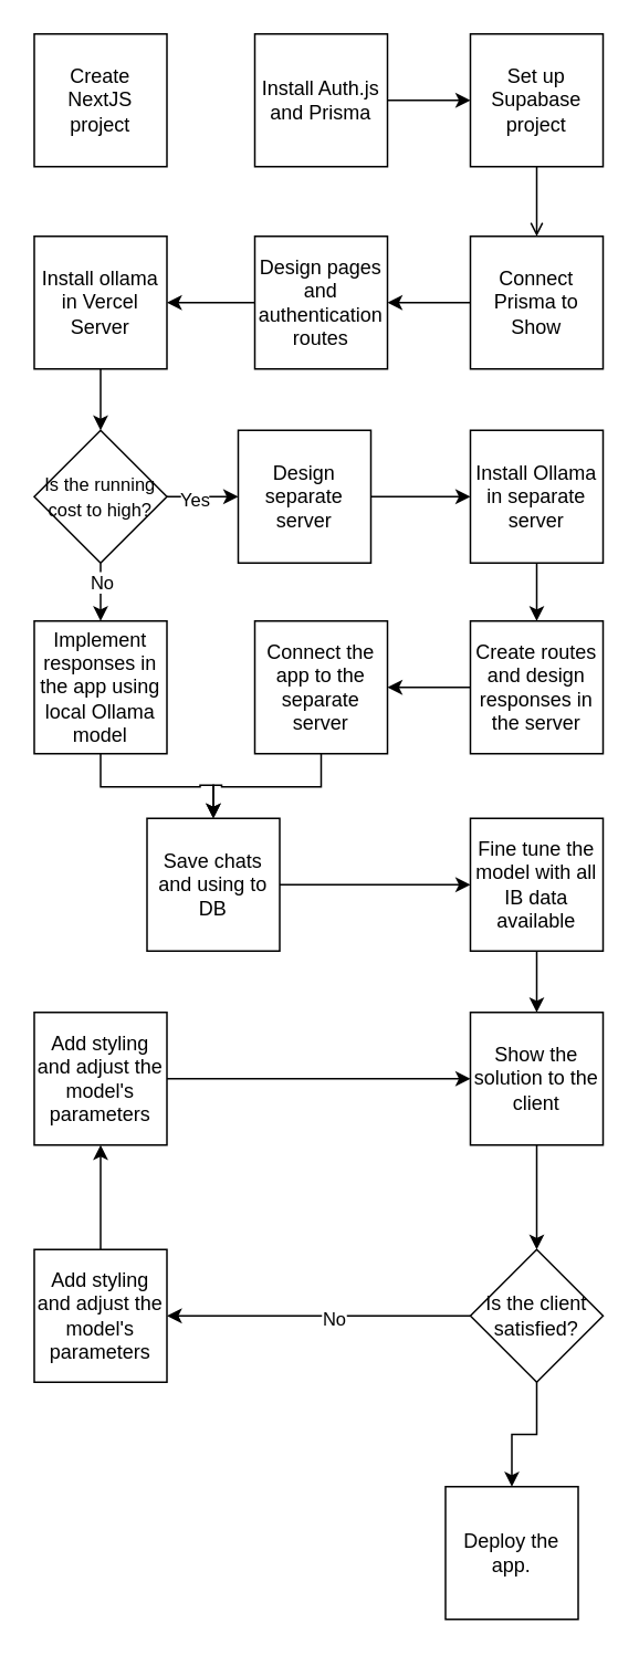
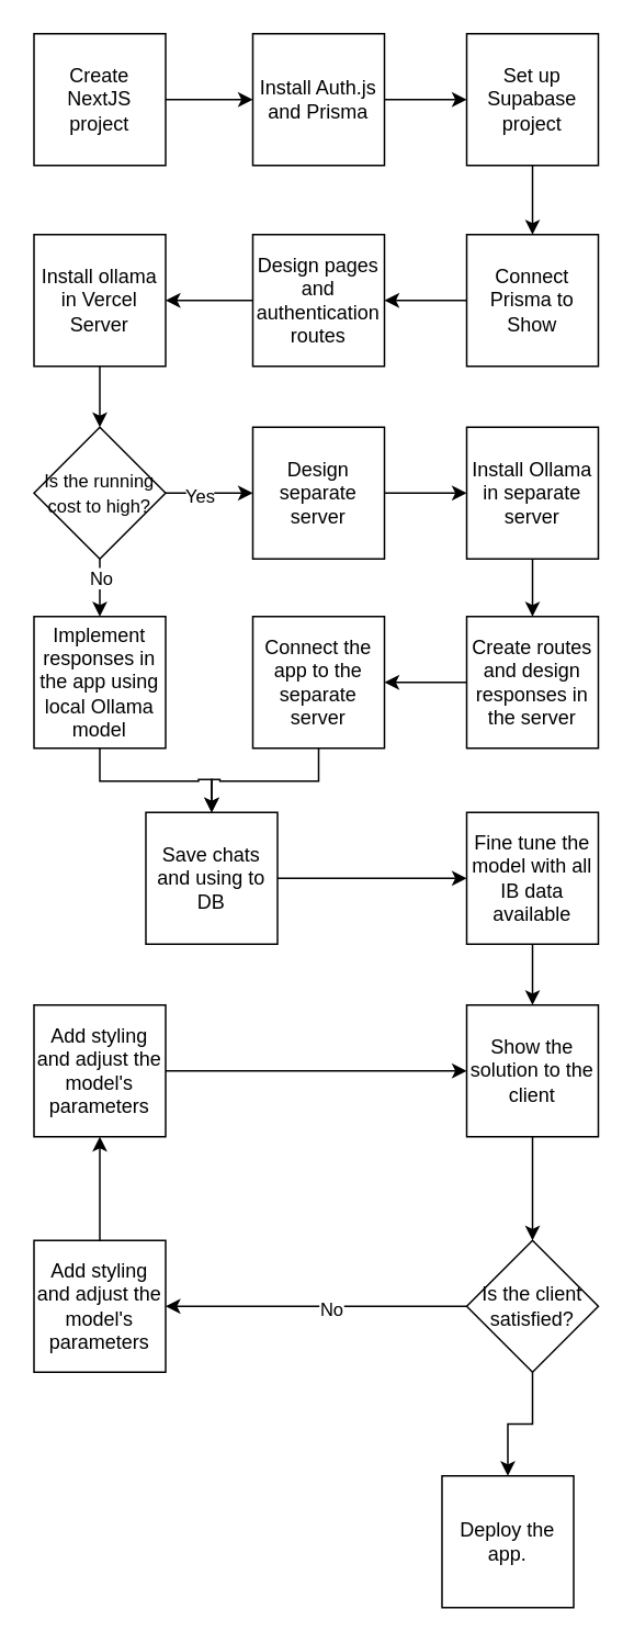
  <mxCell id="0" />
  <mxCell id="1" parent="0" />
+ <mxCell id="2" style="edgeStyle=orthogonalEdgeStyle;rounded=0;orthogonalLoop=1;jettySize=auto;html=1;" edge="1" parent="1" source="3" target="5"><mxGeometry relative="1" as="geometry"><mxPoint x="60" y="220" as="targetPoint" /></mxGeometry></mxCell>
  <mxCell id="3" value="Create NextJS project" style="whiteSpace=wrap;html=1;aspect=fixed;" vertex="1" parent="1"><mxGeometry x="20" y="20" width="80" height="80" as="geometry" /></mxCell>
  <mxCell id="4" value="" style="edgeStyle=orthogonalEdgeStyle;rounded=0;orthogonalLoop=1;jettySize=auto;html=1;" edge="1" parent="1" source="5" target="7"><mxGeometry relative="1" as="geometry" /></mxCell>
  <mxCell id="5" value="Install Auth.js and Prisma" style="whiteSpace=wrap;html=1;aspect=fixed;" vertex="1" parent="1"><mxGeometry x="153" y="20" width="80" height="80" as="geometry" /></mxCell>
- <mxCell id="6" value="" style="edgeStyle=orthogonalEdgeStyle;rounded=0;orthogonalLoop=1;jettySize=auto;html=1;endArrow=open;" edge="1" parent="1" source="7" target="9"><mxGeometry relative="1" as="geometry" /></mxCell>
+ <mxCell id="6" value="" style="edgeStyle=orthogonalEdgeStyle;rounded=0;orthogonalLoop=1;jettySize=auto;html=1;" edge="1" parent="1" source="7" target="9"><mxGeometry relative="1" as="geometry" /></mxCell>
  <mxCell id="7" value="Set up Supabase project" style="whiteSpace=wrap;html=1;aspect=fixed;" vertex="1" parent="1"><mxGeometry x="283" y="20" width="80" height="80" as="geometry" /></mxCell>
  <mxCell id="8" value="" style="edgeStyle=orthogonalEdgeStyle;rounded=0;orthogonalLoop=1;jettySize=auto;html=1;" edge="1" parent="1" source="9" target="11"><mxGeometry relative="1" as="geometry" /></mxCell>
  <mxCell id="9" value="Connect Prisma to Show" style="whiteSpace=wrap;html=1;aspect=fixed;" vertex="1" parent="1"><mxGeometry x="283" y="142" width="80" height="80" as="geometry" /></mxCell>
  <mxCell id="10" value="" style="edgeStyle=orthogonalEdgeStyle;rounded=0;orthogonalLoop=1;jettySize=auto;html=1;" edge="1" parent="1" source="11" target="13"><mxGeometry relative="1" as="geometry" /></mxCell>
  <mxCell id="11" value="Design pages and authentication routes" style="whiteSpace=wrap;html=1;aspect=fixed;" vertex="1" parent="1"><mxGeometry x="153" y="142" width="80" height="80" as="geometry" /></mxCell>
  <mxCell id="12" value="" style="edgeStyle=orthogonalEdgeStyle;rounded=0;orthogonalLoop=1;jettySize=auto;html=1;" edge="1" parent="1" source="13" target="18"><mxGeometry relative="1" as="geometry" /></mxCell>
  <mxCell id="13" value="Install ollama in Vercel Server" style="whiteSpace=wrap;html=1;aspect=fixed;" vertex="1" parent="1"><mxGeometry x="20" y="142" width="80" height="80" as="geometry" /></mxCell>
  <mxCell id="14" style="edgeStyle=orthogonalEdgeStyle;rounded=0;orthogonalLoop=1;jettySize=auto;html=1;entryX=0.5;entryY=0;entryDx=0;entryDy=0;" edge="1" parent="1" source="18" target="20"><mxGeometry relative="1" as="geometry" /></mxCell>
  <mxCell id="15" value="No" style="edgeLabel;html=1;align=center;verticalAlign=middle;resizable=0;points=[];" vertex="1" connectable="0" parent="14"><mxGeometry x="-0.503" relative="1" as="geometry"><mxPoint as="offset" /></mxGeometry></mxCell>
  <mxCell id="16" style="edgeStyle=orthogonalEdgeStyle;rounded=0;orthogonalLoop=1;jettySize=auto;html=1;exitX=1;exitY=0.5;exitDx=0;exitDy=0;" edge="1" parent="1" source="18" target="22"><mxGeometry relative="1" as="geometry" /></mxCell>
  <mxCell id="17" value="Yes" style="edgeLabel;html=1;align=center;verticalAlign=middle;resizable=0;points=[];" vertex="1" connectable="0" parent="16"><mxGeometry x="-0.237" y="-1" relative="1" as="geometry"><mxPoint as="offset" /></mxGeometry></mxCell>
  <mxCell id="18" value="&lt;font style=&quot;font-size: 11px;&quot;&gt;Is the running cost to high?&lt;/font&gt;" style="rhombus;whiteSpace=wrap;html=1;" vertex="1" parent="1"><mxGeometry x="20" y="259" width="80" height="80" as="geometry" /></mxCell>
  <mxCell id="19" value="" style="edgeStyle=orthogonalEdgeStyle;rounded=0;orthogonalLoop=1;jettySize=auto;html=1;" edge="1" parent="1" source="20" target="30"><mxGeometry relative="1" as="geometry" /></mxCell>
  <mxCell id="20" value="Implement responses in the app using local Ollama model" style="whiteSpace=wrap;html=1;aspect=fixed;" vertex="1" parent="1"><mxGeometry x="20" y="374" width="80" height="80" as="geometry" /></mxCell>
  <mxCell id="21" value="" style="edgeStyle=orthogonalEdgeStyle;rounded=0;orthogonalLoop=1;jettySize=auto;html=1;" edge="1" parent="1" source="22" target="24"><mxGeometry relative="1" as="geometry" /></mxCell>
- <mxCell id="22" value="Design separate server" style="whiteSpace=wrap;html=1;aspect=fixed;" vertex="1" parent="1"><mxGeometry x="143" y="259" width="80" height="80" as="geometry" /></mxCell>
+ <mxCell id="22" value="Design separate server" style="whiteSpace=wrap;html=1;aspect=fixed;" vertex="1" parent="1"><mxGeometry x="153" y="259" width="80" height="80" as="geometry" /></mxCell>
  <mxCell id="23" value="" style="edgeStyle=orthogonalEdgeStyle;rounded=0;orthogonalLoop=1;jettySize=auto;html=1;" edge="1" parent="1" source="24" target="26"><mxGeometry relative="1" as="geometry" /></mxCell>
  <mxCell id="24" value="Install Ollama in separate server" style="whiteSpace=wrap;html=1;aspect=fixed;" vertex="1" parent="1"><mxGeometry x="283" y="259" width="80" height="80" as="geometry" /></mxCell>
  <mxCell id="25" value="" style="edgeStyle=orthogonalEdgeStyle;rounded=0;orthogonalLoop=1;jettySize=auto;html=1;" edge="1" parent="1" source="26" target="28"><mxGeometry relative="1" as="geometry" /></mxCell>
  <mxCell id="26" value="Create routes and design responses in the server" style="whiteSpace=wrap;html=1;aspect=fixed;" vertex="1" parent="1"><mxGeometry x="283" y="374" width="80" height="80" as="geometry" /></mxCell>
  <mxCell id="27" style="edgeStyle=orthogonalEdgeStyle;rounded=0;orthogonalLoop=1;jettySize=auto;html=1;entryX=0.5;entryY=0;entryDx=0;entryDy=0;" edge="1" parent="1" source="28" target="30"><mxGeometry relative="1" as="geometry" /></mxCell>
  <mxCell id="28" value="Connect the app to the separate server" style="whiteSpace=wrap;html=1;aspect=fixed;" vertex="1" parent="1"><mxGeometry x="153" y="374" width="80" height="80" as="geometry" /></mxCell>
  <mxCell id="29" value="" style="edgeStyle=orthogonalEdgeStyle;rounded=0;orthogonalLoop=1;jettySize=auto;html=1;" edge="1" parent="1" source="30" target="32"><mxGeometry relative="1" as="geometry" /></mxCell>
  <mxCell id="30" value="Save chats and using to DB" style="whiteSpace=wrap;html=1;aspect=fixed;" vertex="1" parent="1"><mxGeometry x="88" y="493" width="80" height="80" as="geometry" /></mxCell>
  <mxCell id="31" value="" style="edgeStyle=orthogonalEdgeStyle;rounded=0;orthogonalLoop=1;jettySize=auto;html=1;" edge="1" parent="1" source="32" target="34"><mxGeometry relative="1" as="geometry" /></mxCell>
  <mxCell id="32" value="Fine tune the model with all IB data available" style="whiteSpace=wrap;html=1;aspect=fixed;" vertex="1" parent="1"><mxGeometry x="283" y="493" width="80" height="80" as="geometry" /></mxCell>
  <mxCell id="33" style="edgeStyle=orthogonalEdgeStyle;rounded=0;orthogonalLoop=1;jettySize=auto;html=1;entryX=0.5;entryY=0;entryDx=0;entryDy=0;" edge="1" parent="1" source="34" target="38"><mxGeometry relative="1" as="geometry" /></mxCell>
  <mxCell id="34" value="Show the solution to the client" style="whiteSpace=wrap;html=1;aspect=fixed;" vertex="1" parent="1"><mxGeometry x="283" y="610" width="80" height="80" as="geometry" /></mxCell>
  <mxCell id="35" style="edgeStyle=orthogonalEdgeStyle;rounded=0;orthogonalLoop=1;jettySize=auto;html=1;exitX=0;exitY=0.5;exitDx=0;exitDy=0;" edge="1" parent="1" source="38" target="40"><mxGeometry relative="1" as="geometry" /></mxCell>
  <mxCell id="36" value="No" style="edgeLabel;html=1;align=center;verticalAlign=middle;resizable=0;points=[];" vertex="1" connectable="0" parent="35"><mxGeometry x="-0.095" y="1" relative="1" as="geometry"><mxPoint as="offset" /></mxGeometry></mxCell>
  <mxCell id="37" style="edgeStyle=orthogonalEdgeStyle;rounded=0;orthogonalLoop=1;jettySize=auto;html=1;exitX=0.5;exitY=1;exitDx=0;exitDy=0;entryX=0.5;entryY=0;entryDx=0;entryDy=0;" edge="1" parent="1" source="38" target="43"><mxGeometry relative="1" as="geometry" /></mxCell>
  <mxCell id="38" value="Is the client satisfied?" style="rhombus;whiteSpace=wrap;html=1;" vertex="1" parent="1"><mxGeometry x="283" y="753" width="80" height="80" as="geometry" /></mxCell>
  <mxCell id="39" value="" style="edgeStyle=orthogonalEdgeStyle;rounded=0;orthogonalLoop=1;jettySize=auto;html=1;" edge="1" parent="1" source="40" target="42"><mxGeometry relative="1" as="geometry" /></mxCell>
  <mxCell id="40" value="Add styling and adjust the model's parameters" style="whiteSpace=wrap;html=1;aspect=fixed;" vertex="1" parent="1"><mxGeometry x="20" y="753" width="80" height="80" as="geometry" /></mxCell>
  <mxCell id="41" style="edgeStyle=orthogonalEdgeStyle;rounded=0;orthogonalLoop=1;jettySize=auto;html=1;entryX=0;entryY=0.5;entryDx=0;entryDy=0;" edge="1" parent="1" source="42" target="34"><mxGeometry relative="1" as="geometry" /></mxCell>
  <mxCell id="42" value="Add styling and adjust the model's parameters" style="whiteSpace=wrap;html=1;aspect=fixed;" vertex="1" parent="1"><mxGeometry x="20" y="610" width="80" height="80" as="geometry" /></mxCell>
  <mxCell id="43" value="Deploy the app." style="whiteSpace=wrap;html=1;aspect=fixed;" vertex="1" parent="1"><mxGeometry x="268" y="896" width="80" height="80" as="geometry" /></mxCell>
